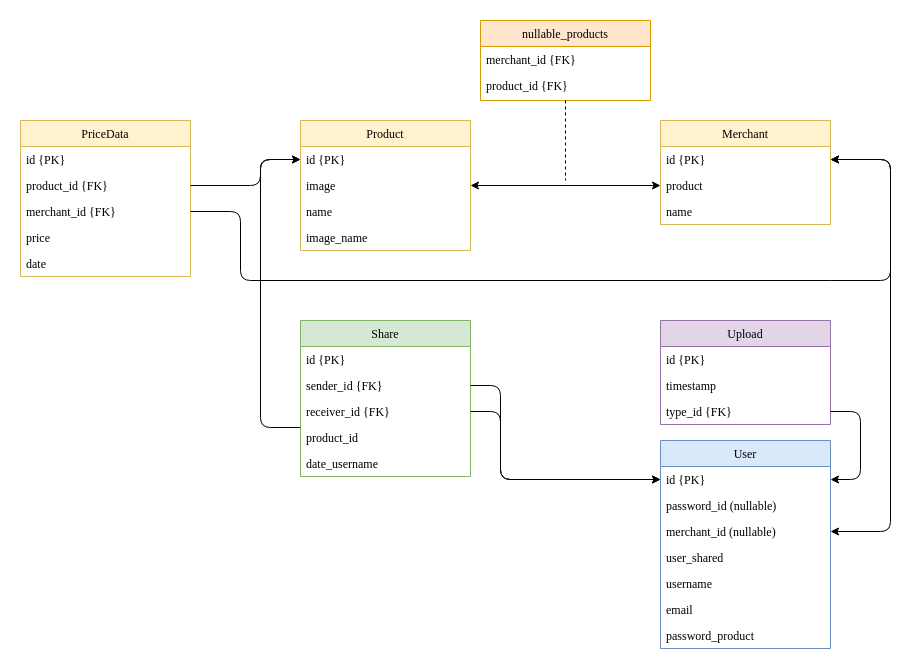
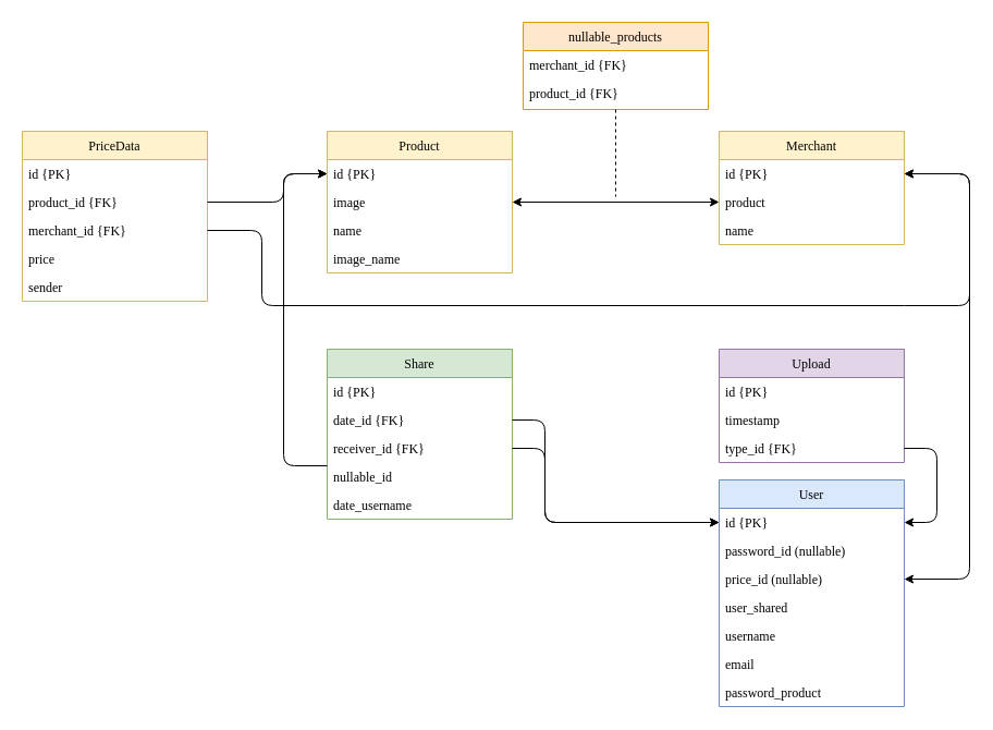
  <mxCell id="0" />
  <mxCell id="1" parent="0" />
  <mxCell id="2" value="Product" style="swimlane;fontStyle=0;align=center;verticalAlign=top;childLayout=stackLayout;horizontal=1;startSize=26;horizontalStack=0;resizeParent=1;resizeLast=0;collapsible=1;marginBottom=0;rounded=0;shadow=0;strokeWidth=1;fontFamily=Lucida Console;fillColor=#fff2cc;strokeColor=#d6b656;" parent="1" vertex="1"><mxGeometry x="300" y="120" width="170" height="130" as="geometry"><mxRectangle x="550" y="140" width="160" height="26" as="alternateBounds" /></mxGeometry></mxCell>
  <mxCell id="3" value="id {PK}" style="text;align=left;verticalAlign=top;spacingLeft=4;spacingRight=4;overflow=hidden;rotatable=0;points=[[0,0.5],[1,0.5]];portConstraint=eastwest;fontFamily=Lucida Console;" parent="2" vertex="1"><mxGeometry y="26" width="170" height="26" as="geometry" /></mxCell>
  <mxCell id="4" value="image" style="text;align=left;verticalAlign=top;spacingLeft=4;spacingRight=4;overflow=hidden;rotatable=0;points=[[0,0.5],[1,0.5]];portConstraint=eastwest;rounded=0;shadow=0;html=0;fontFamily=Lucida Console;" parent="2" vertex="1"><mxGeometry y="52" width="170" height="26" as="geometry" /></mxCell>
  <mxCell id="5" value="name" style="text;align=left;verticalAlign=top;spacingLeft=4;spacingRight=4;overflow=hidden;rotatable=0;points=[[0,0.5],[1,0.5]];portConstraint=eastwest;rounded=0;shadow=0;html=0;fontFamily=Lucida Console;" parent="2" vertex="1"><mxGeometry y="78" width="170" height="26" as="geometry" /></mxCell>
  <mxCell id="6" value="image_name" style="text;align=left;verticalAlign=top;spacingLeft=4;spacingRight=4;overflow=hidden;rotatable=0;points=[[0,0.5],[1,0.5]];portConstraint=eastwest;rounded=0;shadow=0;html=0;fontFamily=Lucida Console;" parent="2" vertex="1"><mxGeometry y="104" width="170" height="26" as="geometry" /></mxCell>
  <mxCell id="7" value="Merchant" style="swimlane;fontStyle=0;align=center;verticalAlign=top;childLayout=stackLayout;horizontal=1;startSize=26;horizontalStack=0;resizeParent=1;resizeLast=0;collapsible=1;marginBottom=0;rounded=0;shadow=0;strokeWidth=1;fontFamily=Lucida Console;fillColor=#fff2cc;strokeColor=#d6b656;" parent="1" vertex="1"><mxGeometry x="660" y="120" width="170" height="104" as="geometry"><mxRectangle x="550" y="140" width="160" height="26" as="alternateBounds" /></mxGeometry></mxCell>
  <mxCell id="8" value="id {PK}" style="text;align=left;verticalAlign=top;spacingLeft=4;spacingRight=4;overflow=hidden;rotatable=0;points=[[0,0.5],[1,0.5]];portConstraint=eastwest;fontFamily=Lucida Console;" parent="7" vertex="1"><mxGeometry y="26" width="170" height="26" as="geometry" /></mxCell>
  <mxCell id="9" value="product" style="text;align=left;verticalAlign=top;spacingLeft=4;spacingRight=4;overflow=hidden;rotatable=0;points=[[0,0.5],[1,0.5]];portConstraint=eastwest;rounded=0;shadow=0;html=0;fontFamily=Lucida Console;" parent="7" vertex="1"><mxGeometry y="52" width="170" height="26" as="geometry" /></mxCell>
  <mxCell id="10" value="name" style="text;align=left;verticalAlign=top;spacingLeft=4;spacingRight=4;overflow=hidden;rotatable=0;points=[[0,0.5],[1,0.5]];portConstraint=eastwest;rounded=0;shadow=0;html=0;fontFamily=Lucida Console;" parent="7" vertex="1"><mxGeometry y="78" width="170" height="26" as="geometry" /></mxCell>
  <mxCell id="11" value="nullable_products" style="swimlane;fontStyle=0;align=center;verticalAlign=top;childLayout=stackLayout;horizontal=1;startSize=26;horizontalStack=0;resizeParent=1;resizeLast=0;collapsible=1;marginBottom=0;rounded=0;shadow=0;strokeWidth=1;fontFamily=Lucida Console;fillColor=#ffe6cc;strokeColor=#d79b00;" parent="1" vertex="1"><mxGeometry x="480" y="20" width="170" height="80" as="geometry"><mxRectangle x="550" y="140" width="160" height="26" as="alternateBounds" /></mxGeometry></mxCell>
  <mxCell id="12" value="merchant_id {FK}" style="text;align=left;verticalAlign=top;spacingLeft=4;spacingRight=4;overflow=hidden;rotatable=0;points=[[0,0.5],[1,0.5]];portConstraint=eastwest;fontFamily=Lucida Console;" parent="11" vertex="1"><mxGeometry y="26" width="170" height="26" as="geometry" /></mxCell>
  <mxCell id="13" value="product_id {FK}" style="text;align=left;verticalAlign=top;spacingLeft=4;spacingRight=4;overflow=hidden;rotatable=0;points=[[0,0.5],[1,0.5]];portConstraint=eastwest;fontFamily=Lucida Console;" parent="11" vertex="1"><mxGeometry y="52" width="170" height="26" as="geometry" /></mxCell>
  <mxCell id="14" value="" style="endArrow=classic;html=1;rounded=0;startArrow=classic;startFill=1;" parent="1" source="4" target="9" edge="1"><mxGeometry width="50" height="50" relative="1" as="geometry"><mxPoint x="510" y="180" as="sourcePoint" /><mxPoint x="560" y="130" as="targetPoint" /></mxGeometry></mxCell>
  <mxCell id="15" value="" style="endArrow=none;dashed=1;html=1;rounded=0;" parent="1" source="11" edge="1"><mxGeometry width="50" height="50" relative="1" as="geometry"><mxPoint x="510" y="180" as="sourcePoint" /><mxPoint x="565" y="180" as="targetPoint" /></mxGeometry></mxCell>
  <mxCell id="16" value="PriceData" style="swimlane;fontStyle=0;align=center;verticalAlign=top;childLayout=stackLayout;horizontal=1;startSize=26;horizontalStack=0;resizeParent=1;resizeLast=0;collapsible=1;marginBottom=0;rounded=0;shadow=0;strokeWidth=1;fontFamily=Lucida Console;fillColor=#fff2cc;strokeColor=#d6b656;" parent="1" vertex="1"><mxGeometry x="20" y="120" width="170" height="156" as="geometry"><mxRectangle x="550" y="140" width="160" height="26" as="alternateBounds" /></mxGeometry></mxCell>
  <mxCell id="17" value="id {PK}" style="text;align=left;verticalAlign=top;spacingLeft=4;spacingRight=4;overflow=hidden;rotatable=0;points=[[0,0.5],[1,0.5]];portConstraint=eastwest;fontFamily=Lucida Console;" parent="16" vertex="1"><mxGeometry y="26" width="170" height="26" as="geometry" /></mxCell>
  <mxCell id="18" value="product_id {FK}" style="text;align=left;verticalAlign=top;spacingLeft=4;spacingRight=4;overflow=hidden;rotatable=0;points=[[0,0.5],[1,0.5]];portConstraint=eastwest;rounded=0;shadow=0;html=0;fontFamily=Lucida Console;" parent="16" vertex="1"><mxGeometry y="52" width="170" height="26" as="geometry" /></mxCell>
  <mxCell id="19" value="merchant_id {FK}" style="text;align=left;verticalAlign=top;spacingLeft=4;spacingRight=4;overflow=hidden;rotatable=0;points=[[0,0.5],[1,0.5]];portConstraint=eastwest;rounded=0;shadow=0;html=0;fontFamily=Lucida Console;" parent="16" vertex="1"><mxGeometry y="78" width="170" height="26" as="geometry" /></mxCell>
  <mxCell id="20" value="price" style="text;align=left;verticalAlign=top;spacingLeft=4;spacingRight=4;overflow=hidden;rotatable=0;points=[[0,0.5],[1,0.5]];portConstraint=eastwest;rounded=0;shadow=0;html=0;fontFamily=Lucida Console;" parent="16" vertex="1"><mxGeometry y="104" width="170" height="26" as="geometry" /></mxCell>
- <mxCell id="21" value="date" style="text;align=left;verticalAlign=top;spacingLeft=4;spacingRight=4;overflow=hidden;rotatable=0;points=[[0,0.5],[1,0.5]];portConstraint=eastwest;rounded=0;shadow=0;html=0;fontFamily=Lucida Console;" parent="16" vertex="1"><mxGeometry y="130" width="170" height="26" as="geometry" /></mxCell>
+ <mxCell id="21" value="sender" style="text;align=left;verticalAlign=top;spacingLeft=4;spacingRight=4;overflow=hidden;rotatable=0;points=[[0,0.5],[1,0.5]];portConstraint=eastwest;rounded=0;shadow=0;html=0;fontFamily=Lucida Console;" parent="16" vertex="1"><mxGeometry y="130" width="170" height="26" as="geometry" /></mxCell>
  <mxCell id="22" value="" style="endArrow=classic;html=1;rounded=1;edgeStyle=elbowEdgeStyle;curved=0;entryX=0;entryY=0.5;entryDx=0;entryDy=0;" parent="1" source="18" target="3" edge="1"><mxGeometry width="50" height="50" relative="1" as="geometry"><mxPoint x="530" y="300" as="sourcePoint" /><mxPoint x="300" y="170" as="targetPoint" /><Array as="points"><mxPoint x="260" y="170" /></Array></mxGeometry></mxCell>
  <mxCell id="23" value="User" style="swimlane;fontStyle=0;align=center;verticalAlign=top;childLayout=stackLayout;horizontal=1;startSize=26;horizontalStack=0;resizeParent=1;resizeLast=0;collapsible=1;marginBottom=0;rounded=0;shadow=0;strokeWidth=1;fontFamily=Lucida Console;fillColor=#dae8fc;strokeColor=#6c8ebf;" parent="1" vertex="1"><mxGeometry x="660" y="440" width="170" height="208" as="geometry"><mxRectangle x="550" y="140" width="160" height="26" as="alternateBounds" /></mxGeometry></mxCell>
  <mxCell id="24" value="id {PK}" style="text;align=left;verticalAlign=top;spacingLeft=4;spacingRight=4;overflow=hidden;rotatable=0;points=[[0,0.5],[1,0.5]];portConstraint=eastwest;fontFamily=Lucida Console;" parent="23" vertex="1"><mxGeometry y="26" width="170" height="26" as="geometry" /></mxCell>
  <mxCell id="25" value="password_id (nullable)" style="text;align=left;verticalAlign=top;spacingLeft=4;spacingRight=4;overflow=hidden;rotatable=0;points=[[0,0.5],[1,0.5]];portConstraint=eastwest;rounded=0;shadow=0;html=0;fontFamily=Lucida Console;" parent="23" vertex="1"><mxGeometry y="52" width="170" height="26" as="geometry" /></mxCell>
- <mxCell id="26" value="merchant_id (nullable)" style="text;align=left;verticalAlign=top;spacingLeft=4;spacingRight=4;overflow=hidden;rotatable=0;points=[[0,0.5],[1,0.5]];portConstraint=eastwest;rounded=0;shadow=0;html=0;fontFamily=Lucida Console;" parent="23" vertex="1"><mxGeometry y="78" width="170" height="26" as="geometry" /></mxCell>
+ <mxCell id="26" value="price_id (nullable)" style="text;align=left;verticalAlign=top;spacingLeft=4;spacingRight=4;overflow=hidden;rotatable=0;points=[[0,0.5],[1,0.5]];portConstraint=eastwest;rounded=0;shadow=0;html=0;fontFamily=Lucida Console;" parent="23" vertex="1"><mxGeometry y="78" width="170" height="26" as="geometry" /></mxCell>
  <mxCell id="27" value="user_shared" style="text;align=left;verticalAlign=top;spacingLeft=4;spacingRight=4;overflow=hidden;rotatable=0;points=[[0,0.5],[1,0.5]];portConstraint=eastwest;rounded=0;shadow=0;html=0;fontFamily=Lucida Console;" parent="23" vertex="1"><mxGeometry y="104" width="170" height="26" as="geometry" /></mxCell>
  <mxCell id="28" value="username" style="text;align=left;verticalAlign=top;spacingLeft=4;spacingRight=4;overflow=hidden;rotatable=0;points=[[0,0.5],[1,0.5]];portConstraint=eastwest;rounded=0;shadow=0;html=0;fontFamily=Lucida Console;" parent="23" vertex="1"><mxGeometry y="130" width="170" height="26" as="geometry" /></mxCell>
  <mxCell id="29" value="email" style="text;align=left;verticalAlign=top;spacingLeft=4;spacingRight=4;overflow=hidden;rotatable=0;points=[[0,0.5],[1,0.5]];portConstraint=eastwest;rounded=0;shadow=0;html=0;fontFamily=Lucida Console;" parent="23" vertex="1"><mxGeometry y="156" width="170" height="26" as="geometry" /></mxCell>
  <mxCell id="30" value="password_product" style="text;align=left;verticalAlign=top;spacingLeft=4;spacingRight=4;overflow=hidden;rotatable=0;points=[[0,0.5],[1,0.5]];portConstraint=eastwest;rounded=0;shadow=0;html=0;fontFamily=Lucida Console;" parent="23" vertex="1"><mxGeometry y="182" width="170" height="26" as="geometry" /></mxCell>
  <mxCell id="31" value="" style="endArrow=classic;startArrow=classic;html=1;rounded=1;edgeStyle=elbowEdgeStyle;" parent="1" source="26" target="8" edge="1"><mxGeometry width="50" height="50" relative="1" as="geometry"><mxPoint x="240" y="360" as="sourcePoint" /><mxPoint x="290" y="310" as="targetPoint" /><Array as="points"><mxPoint x="890" y="350" /></Array></mxGeometry></mxCell>
  <mxCell id="32" value="" style="endArrow=none;html=1;rounded=1;edgeStyle=elbowEdgeStyle;startFill=0;" parent="1" source="19" edge="1"><mxGeometry width="50" height="50" relative="1" as="geometry"><mxPoint x="260" y="380" as="sourcePoint" /><mxPoint x="830" y="280" as="targetPoint" /><Array as="points"><mxPoint x="240" y="250" /></Array></mxGeometry></mxCell>
  <mxCell id="33" value="" style="endArrow=classic;html=1;rounded=1;edgeStyle=elbowEdgeStyle;startFill=0;endFill=1;" parent="1" target="8" edge="1"><mxGeometry width="50" height="50" relative="1" as="geometry"><mxPoint x="830" y="280" as="sourcePoint" /><mxPoint x="970" y="409" as="targetPoint" /><Array as="points"><mxPoint x="890" y="220" /></Array></mxGeometry></mxCell>
  <mxCell id="34" value="Upload" style="swimlane;fontStyle=0;align=center;verticalAlign=top;childLayout=stackLayout;horizontal=1;startSize=26;horizontalStack=0;resizeParent=1;resizeLast=0;collapsible=1;marginBottom=0;rounded=0;shadow=0;strokeWidth=1;fontFamily=Lucida Console;fillColor=#e1d5e7;strokeColor=#9673a6;" parent="1" vertex="1"><mxGeometry x="660" y="320" width="170" height="104" as="geometry"><mxRectangle x="550" y="140" width="160" height="26" as="alternateBounds" /></mxGeometry></mxCell>
  <mxCell id="35" value="id {PK}" style="text;align=left;verticalAlign=top;spacingLeft=4;spacingRight=4;overflow=hidden;rotatable=0;points=[[0,0.5],[1,0.5]];portConstraint=eastwest;fontFamily=Lucida Console;" parent="34" vertex="1"><mxGeometry y="26" width="170" height="26" as="geometry" /></mxCell>
  <mxCell id="36" value="timestamp" style="text;align=left;verticalAlign=top;spacingLeft=4;spacingRight=4;overflow=hidden;rotatable=0;points=[[0,0.5],[1,0.5]];portConstraint=eastwest;rounded=0;shadow=0;html=0;fontFamily=Lucida Console;" parent="34" vertex="1"><mxGeometry y="52" width="170" height="26" as="geometry" /></mxCell>
  <mxCell id="37" value="type_id {FK}" style="text;align=left;verticalAlign=top;spacingLeft=4;spacingRight=4;overflow=hidden;rotatable=0;points=[[0,0.5],[1,0.5]];portConstraint=eastwest;rounded=0;shadow=0;html=0;fontFamily=Lucida Console;" parent="34" vertex="1"><mxGeometry y="78" width="170" height="26" as="geometry" /></mxCell>
  <mxCell id="38" value="" style="endArrow=classic;html=1;rounded=1;edgeStyle=elbowEdgeStyle;" parent="1" source="37" target="24" edge="1"><mxGeometry width="50" height="50" relative="1" as="geometry"><mxPoint x="540" y="300" as="sourcePoint" /><mxPoint x="590" y="250" as="targetPoint" /><Array as="points"><mxPoint x="860" y="450" /></Array></mxGeometry></mxCell>
  <mxCell id="39" value="Share" style="swimlane;fontStyle=0;align=center;verticalAlign=top;childLayout=stackLayout;horizontal=1;startSize=26;horizontalStack=0;resizeParent=1;resizeLast=0;collapsible=1;marginBottom=0;rounded=0;shadow=0;strokeWidth=1;fontFamily=Lucida Console;fillColor=#d5e8d4;strokeColor=#82b366;" parent="1" vertex="1"><mxGeometry x="300" y="320" width="170" height="156" as="geometry"><mxRectangle x="550" y="140" width="160" height="26" as="alternateBounds" /></mxGeometry></mxCell>
  <mxCell id="40" value="id {PK}" style="text;align=left;verticalAlign=top;spacingLeft=4;spacingRight=4;overflow=hidden;rotatable=0;points=[[0,0.5],[1,0.5]];portConstraint=eastwest;fontFamily=Lucida Console;" parent="39" vertex="1"><mxGeometry y="26" width="170" height="26" as="geometry" /></mxCell>
- <mxCell id="41" value="sender_id {FK}" style="text;align=left;verticalAlign=top;spacingLeft=4;spacingRight=4;overflow=hidden;rotatable=0;points=[[0,0.5],[1,0.5]];portConstraint=eastwest;rounded=0;shadow=0;html=0;fontFamily=Lucida Console;" parent="39" vertex="1"><mxGeometry y="52" width="170" height="26" as="geometry" /></mxCell>
+ <mxCell id="41" value="date_id {FK}" style="text;align=left;verticalAlign=top;spacingLeft=4;spacingRight=4;overflow=hidden;rotatable=0;points=[[0,0.5],[1,0.5]];portConstraint=eastwest;rounded=0;shadow=0;html=0;fontFamily=Lucida Console;" parent="39" vertex="1"><mxGeometry y="52" width="170" height="26" as="geometry" /></mxCell>
  <mxCell id="42" value="receiver_id {FK}" style="text;align=left;verticalAlign=top;spacingLeft=4;spacingRight=4;overflow=hidden;rotatable=0;points=[[0,0.5],[1,0.5]];portConstraint=eastwest;rounded=0;shadow=0;html=0;fontFamily=Lucida Console;" parent="39" vertex="1"><mxGeometry y="78" width="170" height="26" as="geometry" /></mxCell>
- <mxCell id="43" value="product_id" style="text;align=left;verticalAlign=top;spacingLeft=4;spacingRight=4;overflow=hidden;rotatable=0;points=[[0,0.5],[1,0.5]];portConstraint=eastwest;rounded=0;shadow=0;html=0;fontFamily=Lucida Console;" parent="39" vertex="1"><mxGeometry y="104" width="170" height="26" as="geometry" /></mxCell>
+ <mxCell id="43" value="nullable_id" style="text;align=left;verticalAlign=top;spacingLeft=4;spacingRight=4;overflow=hidden;rotatable=0;points=[[0,0.5],[1,0.5]];portConstraint=eastwest;rounded=0;shadow=0;html=0;fontFamily=Lucida Console;" parent="39" vertex="1"><mxGeometry y="104" width="170" height="26" as="geometry" /></mxCell>
  <mxCell id="44" value="date_username" style="text;align=left;verticalAlign=top;spacingLeft=4;spacingRight=4;overflow=hidden;rotatable=0;points=[[0,0.5],[1,0.5]];portConstraint=eastwest;rounded=0;shadow=0;html=0;fontFamily=Lucida Console;" parent="39" vertex="1"><mxGeometry y="130" width="170" height="26" as="geometry" /></mxCell>
  <mxCell id="45" value="" style="endArrow=classic;html=1;rounded=1;edgeStyle=elbowEdgeStyle;entryX=0;entryY=0.5;entryDx=0;entryDy=0;" parent="1" source="41" target="24" edge="1"><mxGeometry width="50" height="50" relative="1" as="geometry"><mxPoint x="390" y="440" as="sourcePoint" /><mxPoint x="390" y="518" as="targetPoint" /><Array as="points"><mxPoint x="500" y="440" /></Array></mxGeometry></mxCell>
  <mxCell id="46" value="" style="endArrow=classic;html=1;rounded=1;edgeStyle=elbowEdgeStyle;exitX=1;exitY=0.5;exitDx=0;exitDy=0;" parent="1" source="42" target="24" edge="1"><mxGeometry width="50" height="50" relative="1" as="geometry"><mxPoint x="200" y="385" as="sourcePoint" /><mxPoint x="670" y="499" as="targetPoint" /><Array as="points"><mxPoint x="500" y="450" /></Array></mxGeometry></mxCell>
  <mxCell id="47" value="" style="endArrow=classic;html=1;rounded=1;edgeStyle=orthogonalEdgeStyle;entryX=0;entryY=0.5;entryDx=0;entryDy=0;elbow=vertical;" parent="1" source="43" target="3" edge="1"><mxGeometry width="50" height="50" relative="1" as="geometry"><mxPoint x="220" y="450" as="sourcePoint" /><mxPoint x="670" y="489" as="targetPoint" /><Array as="points"><mxPoint x="260" y="427" /><mxPoint x="260" y="159" /></Array></mxGeometry></mxCell>
